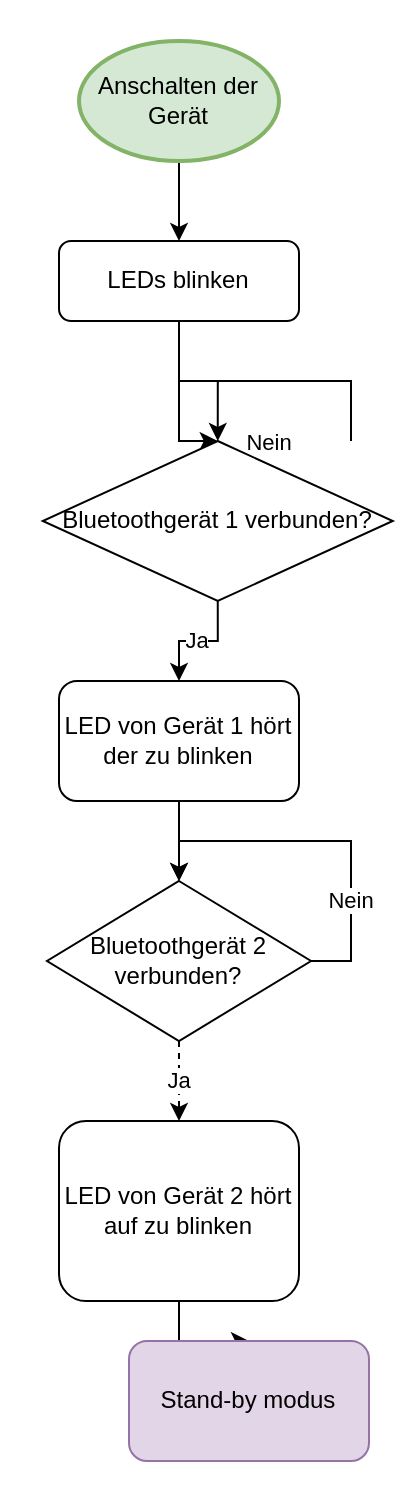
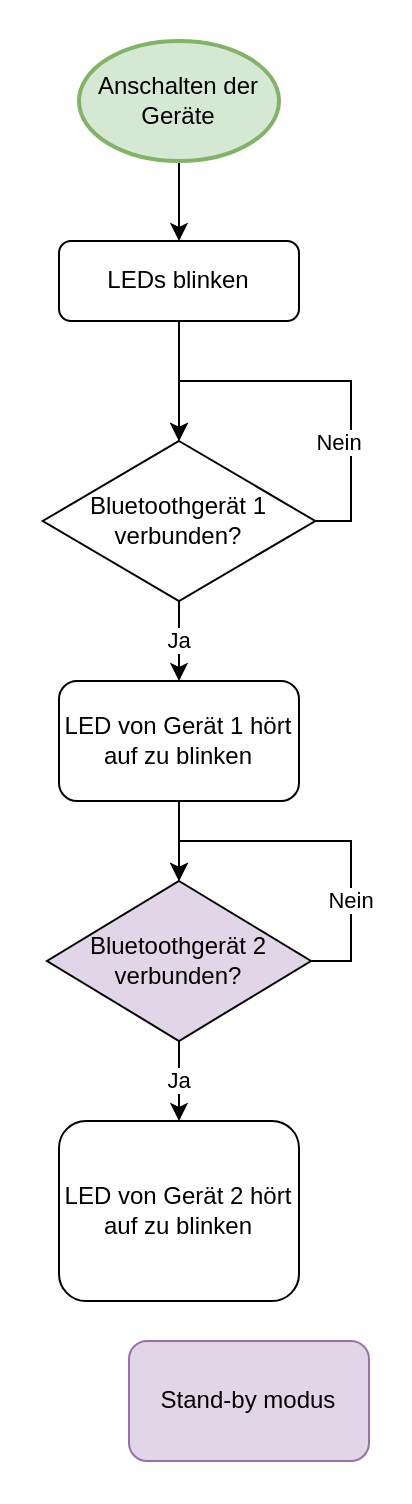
  <mxCell id="0" />
  <mxCell id="1" parent="0" />
  <mxCell id="2" style="edgeStyle=orthogonalEdgeStyle;rounded=0;orthogonalLoop=1;jettySize=auto;html=1;entryX=0.5;entryY=0;entryDx=0;entryDy=0;" edge="1" parent="1" source="3" target="5"><mxGeometry relative="1" as="geometry" /></mxCell>
- <mxCell id="3" value="Anschalten der Gerät" style="strokeWidth=2;html=1;shape=mxgraph.flowchart.start_1;whiteSpace=wrap;fillColor=#d5e8d4;strokeColor=#82b366;" vertex="1" parent="1"><mxGeometry x="39" y="20" width="100" height="60" as="geometry" /></mxCell>
+ <mxCell id="3" value="Anschalten der Geräte" style="strokeWidth=2;html=1;shape=mxgraph.flowchart.start_1;whiteSpace=wrap;fillColor=#d5e8d4;strokeColor=#82b366;" vertex="1" parent="1"><mxGeometry x="39" y="20" width="100" height="60" as="geometry" /></mxCell>
  <mxCell id="4" style="edgeStyle=orthogonalEdgeStyle;rounded=0;orthogonalLoop=1;jettySize=auto;html=1;entryX=0.5;entryY=0;entryDx=0;entryDy=0;entryPerimeter=0;" edge="1" parent="1" source="5" target="9"><mxGeometry relative="1" as="geometry" /></mxCell>
  <mxCell id="5" value="LEDs blinken" style="rounded=1;whiteSpace=wrap;html=1;" vertex="1" parent="1"><mxGeometry x="29" y="120" width="120" height="40" as="geometry" /></mxCell>
  <mxCell id="6" style="edgeStyle=orthogonalEdgeStyle;rounded=0;orthogonalLoop=1;jettySize=auto;html=1;entryX=0.5;entryY=0;entryDx=0;entryDy=0;entryPerimeter=0;" edge="1" parent="1" source="9" target="9"><mxGeometry relative="1" as="geometry"><mxPoint x="149" y="150" as="targetPoint" /><Array as="points"><mxPoint x="175" y="260" /><mxPoint x="175" y="190" /><mxPoint x="89" y="190" /></Array></mxGeometry></mxCell>
  <mxCell id="7" value="Nein" style="edgeLabel;html=1;align=center;verticalAlign=middle;resizable=0;points=[];" vertex="1" connectable="0" parent="6"><mxGeometry x="0.145" y="-1" relative="1" as="geometry"><mxPoint x="23.08" y="31" as="offset" /></mxGeometry></mxCell>
  <mxCell id="8" value="Ja" style="edgeStyle=orthogonalEdgeStyle;rounded=0;orthogonalLoop=1;jettySize=auto;html=1;exitX=0.5;exitY=1;exitDx=0;exitDy=0;exitPerimeter=0;entryX=0.5;entryY=0;entryDx=0;entryDy=0;" edge="1" parent="1" source="9" target="11"><mxGeometry relative="1" as="geometry" /></mxCell>
- <mxCell id="9" value="Bluetoothgerät 1 verbunden?" style="strokeWidth=1;html=1;shape=mxgraph.flowchart.decision;whiteSpace=wrap;" vertex="1" parent="1"><mxGeometry x="20.88" y="220" width="175" height="80" as="geometry" /></mxCell>
+ <mxCell id="9" value="Bluetoothgerät 1 verbunden?" style="strokeWidth=1;html=1;shape=mxgraph.flowchart.decision;whiteSpace=wrap;" vertex="1" parent="1"><mxGeometry x="20.88" y="220" width="136.25" height="80" as="geometry" /></mxCell>
  <mxCell id="10" style="edgeStyle=orthogonalEdgeStyle;rounded=0;orthogonalLoop=1;jettySize=auto;html=1;entryX=0.5;entryY=0;entryDx=0;entryDy=0;" edge="1" parent="1" source="11" target="13"><mxGeometry relative="1" as="geometry" /></mxCell>
- <mxCell id="11" value="LED von Gerät 1 hört der zu blinken" style="rounded=1;whiteSpace=wrap;html=1;" vertex="1" parent="1"><mxGeometry x="29" y="340" width="120" height="60" as="geometry" /></mxCell>
- <mxCell id="12" value="Ja" style="edgeStyle=orthogonalEdgeStyle;rounded=0;orthogonalLoop=1;jettySize=auto;html=1;exitX=0.5;exitY=1;exitDx=0;exitDy=0;entryX=0.5;entryY=0;entryDx=0;entryDy=0;dashed=1;" edge="1" parent="1" source="13" target="15"><mxGeometry relative="1" as="geometry" /></mxCell>
- <mxCell id="13" value="Bluetoothgerät 2 verbunden?" style="rhombus;whiteSpace=wrap;html=1;" vertex="1" parent="1"><mxGeometry x="23" y="440" width="132.01" height="80" as="geometry" /></mxCell>
- <mxCell id="14" style="edgeStyle=orthogonalEdgeStyle;rounded=0;orthogonalLoop=1;jettySize=auto;html=1;exitX=0.5;exitY=1;exitDx=0;exitDy=0;entryX=0.5;entryY=0;entryDx=0;entryDy=0;" edge="1" parent="1" source="15" target="16"><mxGeometry relative="1" as="geometry" /></mxCell>
+ <mxCell id="11" value="LED von Gerät 1 hört auf zu blinken" style="rounded=1;whiteSpace=wrap;html=1;" vertex="1" parent="1"><mxGeometry x="29" y="340" width="120" height="60" as="geometry" /></mxCell>
+ <mxCell id="12" value="Ja" style="edgeStyle=orthogonalEdgeStyle;rounded=0;orthogonalLoop=1;jettySize=auto;html=1;exitX=0.5;exitY=1;exitDx=0;exitDy=0;entryX=0.5;entryY=0;entryDx=0;entryDy=0;" edge="1" parent="1" source="13" target="15"><mxGeometry relative="1" as="geometry" /></mxCell>
+ <mxCell id="13" value="Bluetoothgerät 2 verbunden?" style="rhombus;whiteSpace=wrap;html=1;fillColor=#e1d5e7;" vertex="1" parent="1"><mxGeometry x="23" y="440" width="132.01" height="80" as="geometry" /></mxCell>
  <mxCell id="15" value="LED von Gerät 2 hört auf zu blinken" style="rounded=1;whiteSpace=wrap;html=1;strokeWidth=1;" vertex="1" parent="1"><mxGeometry x="29" y="560" width="120" height="90" as="geometry" /></mxCell>
  <mxCell id="16" value="Stand-by modus" style="rounded=1;whiteSpace=wrap;html=1;strokeWidth=1;fillColor=#e1d5e7;strokeColor=#9673a6;" vertex="1" parent="1"><mxGeometry x="64" y="670" width="120" height="60" as="geometry" /></mxCell>
  <mxCell id="17" value="Nein" style="edgeStyle=orthogonalEdgeStyle;rounded=0;orthogonalLoop=1;jettySize=auto;html=1;exitX=1;exitY=0.5;exitDx=0;exitDy=0;" edge="1" parent="1" source="13"><mxGeometry x="-0.462" relative="1" as="geometry"><mxPoint x="89" y="440" as="targetPoint" /><Array as="points"><mxPoint x="175" y="480" /><mxPoint x="175" y="420" /><mxPoint x="89" y="420" /></Array><mxPoint as="offset" /></mxGeometry></mxCell>
